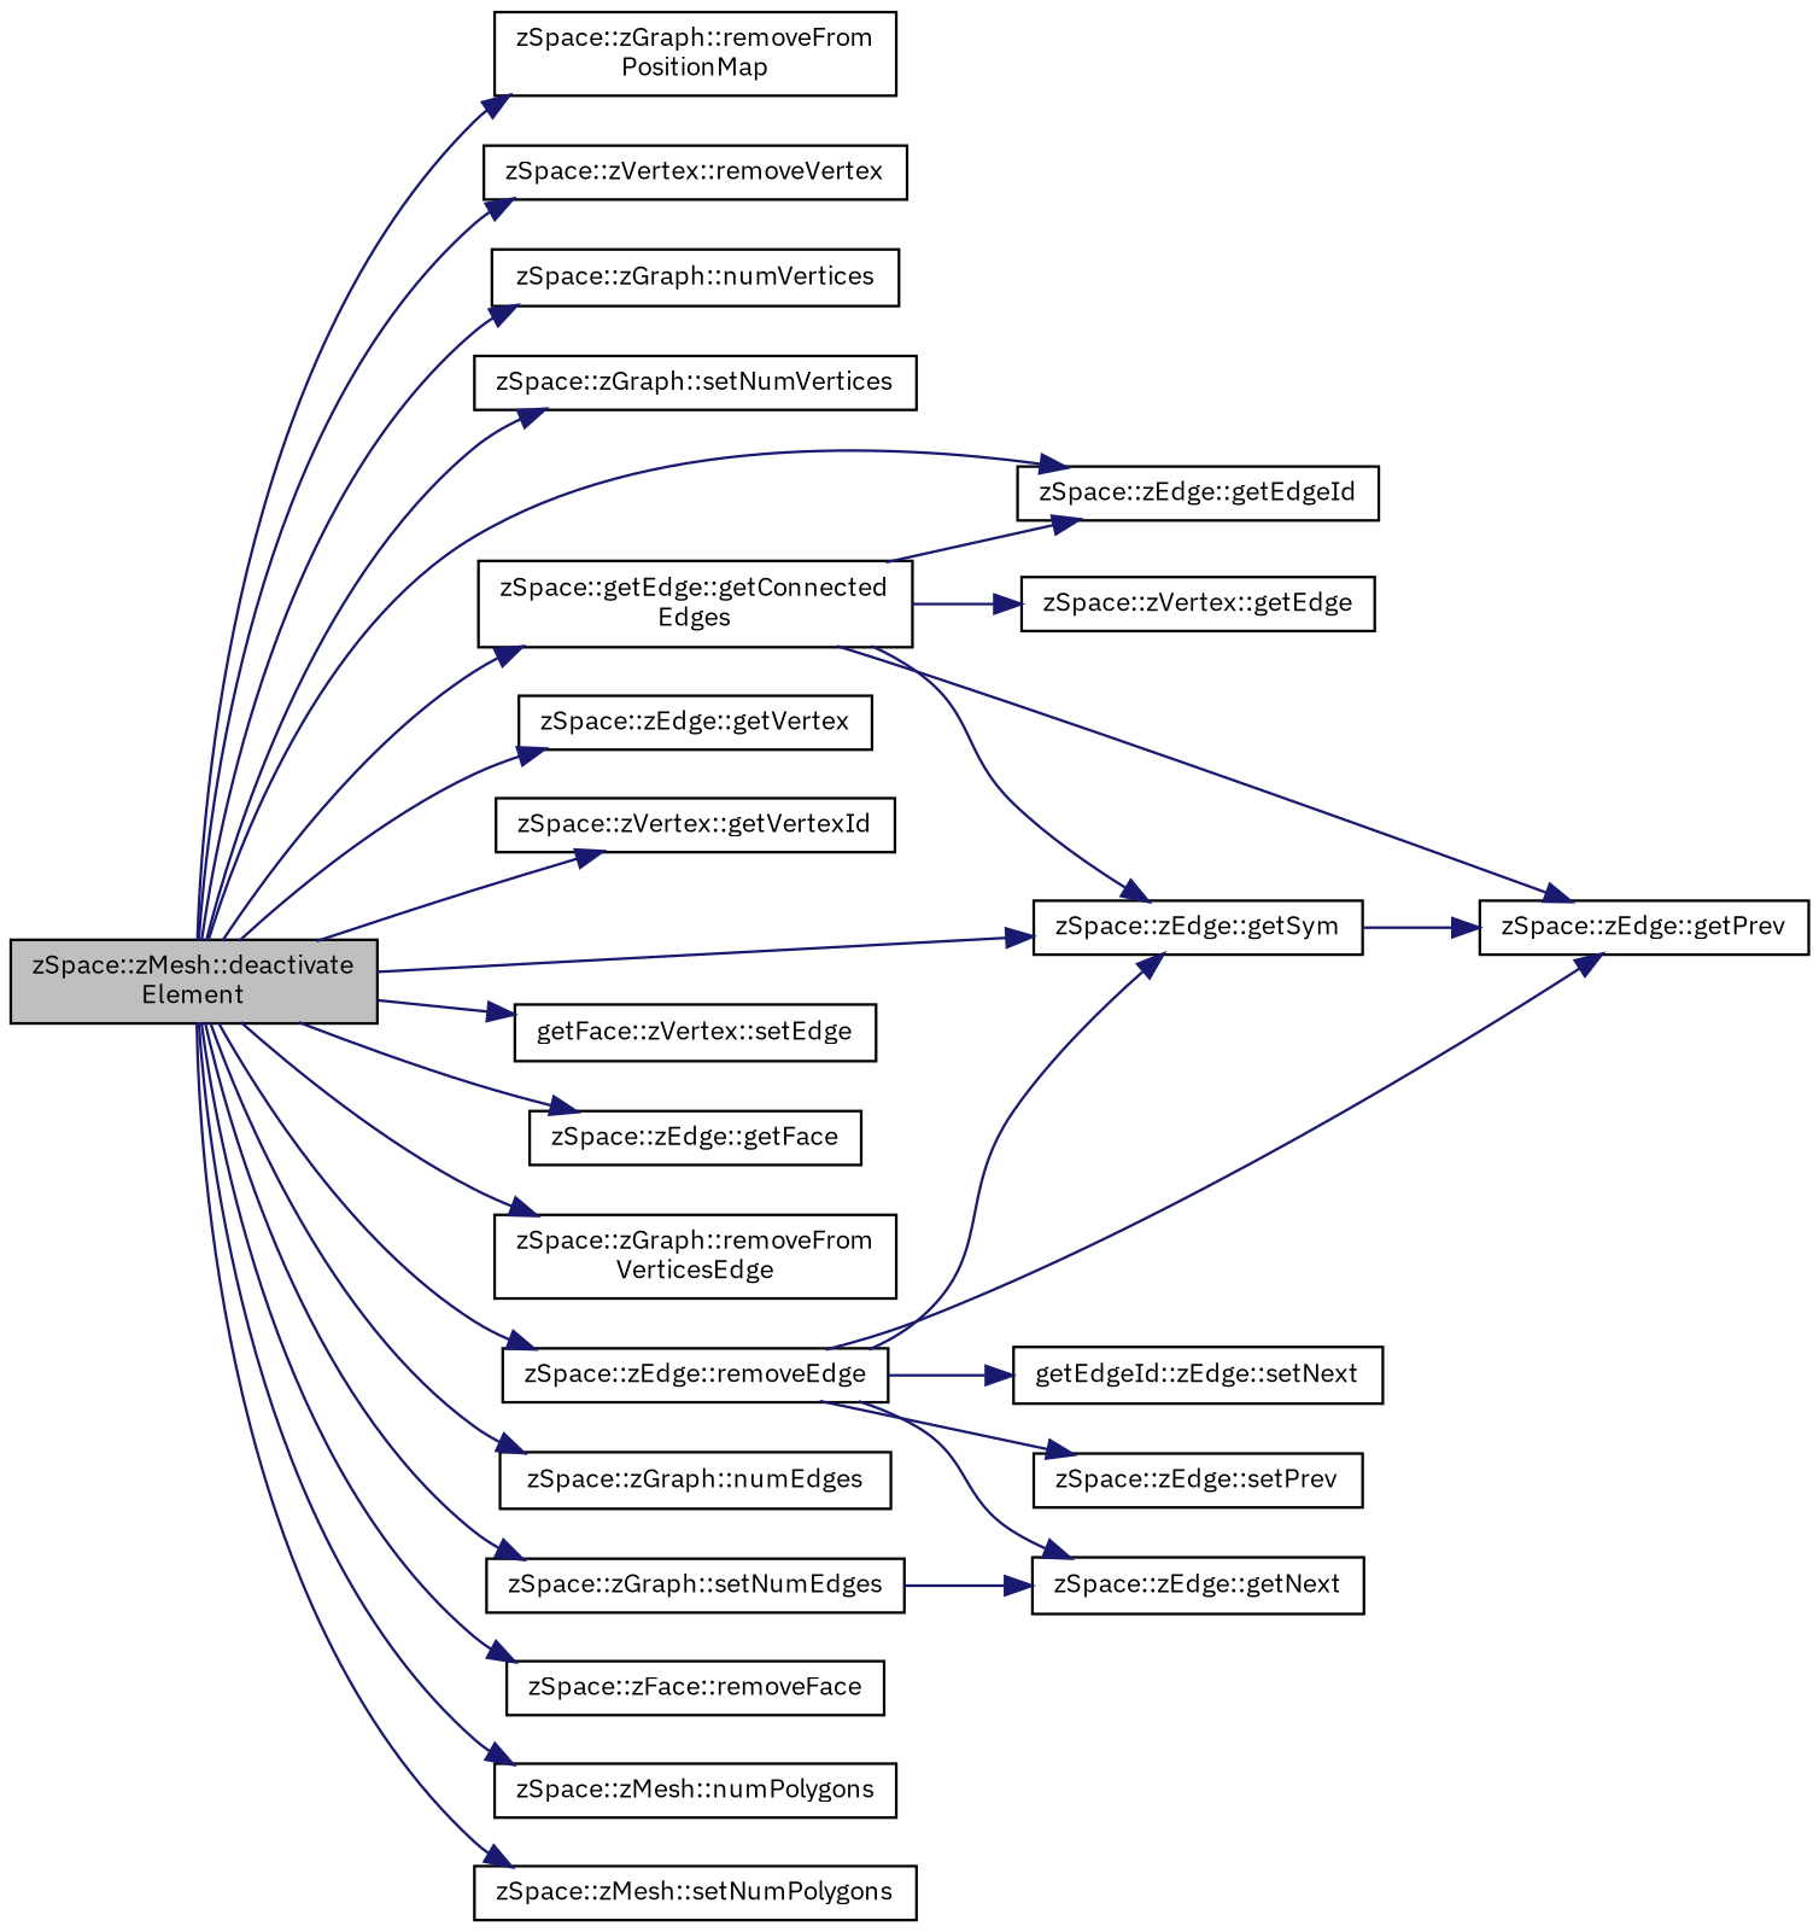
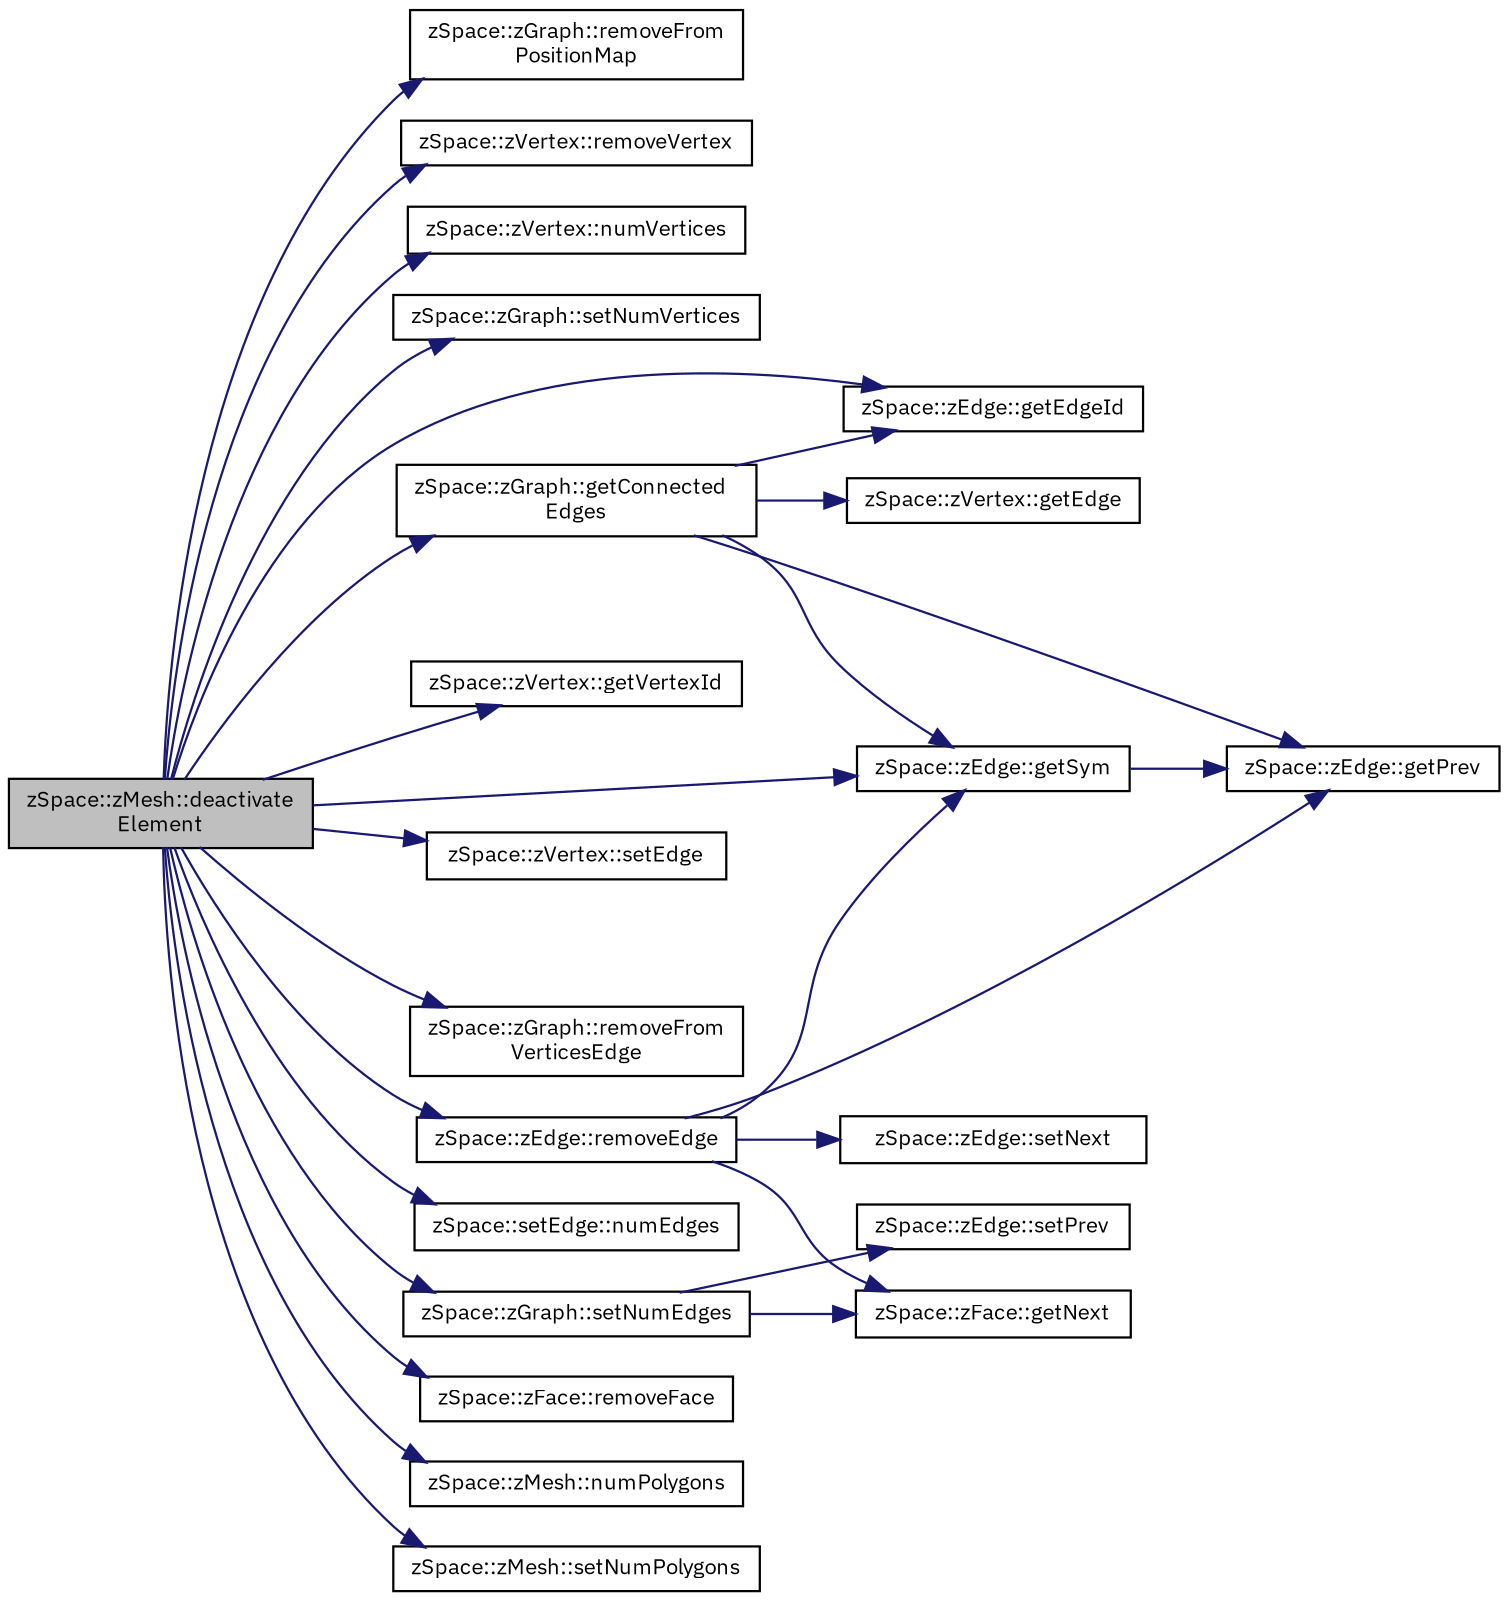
  digraph {
    fontname="IBM Plex Sans"
    rankdir=LR
    node [color=black fillcolor=white fontname="IBM Plex Sans" fontsize=10 shape=record style=filled]
    edge [color=midnightblue fontname="IBM Plex Sans" fontsize=10 labelfontname=Helvetica labelfontsize=10 style=solid]
    n1 [fillcolor=grey75 fontcolor=black height=0.2 label="zSpace::zMesh::deactivate\lElement" width=0.4]
    n2 [height=0.2 label="zSpace::zGraph::removeFrom\lPositionMap" width=0.4]
    n3 [height=0.2 label="zSpace::zVertex::removeVertex" width=0.4]
-   n4 [height=0.2 label="zSpace::zGraph::numVertices" width=0.4]
+   n4 [height=0.2 label="zSpace::zVertex::numVertices" width=0.4]
    n5 [height=0.2 label="zSpace::zGraph::setNumVertices" width=0.4]
    n6 [height=0.2 label="zSpace::zEdge::getSym" width=0.4]
    n7 [height=0.2 label="zSpace::zEdge::getEdgeId" width=0.4]
-   n8 [height=0.2 label="zSpace::zEdge::getVertex" width=0.4]
    n9 [height=0.2 label="zSpace::zVertex::getVertexId" width=0.4]
-   n10 [height=0.2 label="zSpace::getEdge::getConnected\lEdges" width=0.4]
-   n11 [height=0.2 label="getFace::zVertex::setEdge" width=0.4]
-   n12 [height=0.2 label="zSpace::zEdge::getFace" width=0.4]
+   n10 [height=0.2 label="zSpace::zGraph::getConnected\lEdges" width=0.4]
+   n11 [height=0.2 label="zSpace::zVertex::setEdge" width=0.4]
    n13 [height=0.2 label="zSpace::zGraph::removeFrom\lVerticesEdge" width=0.4]
    n14 [height=0.2 label="zSpace::zEdge::removeEdge" width=0.4]
-   n15 [height=0.2 label="zSpace::zGraph::numEdges" width=0.4]
+   n15 [height=0.2 label="zSpace::setEdge::numEdges" width=0.4]
    n16 [height=0.2 label="zSpace::zGraph::setNumEdges" width=0.4]
    n17 [height=0.2 label="zSpace::zFace::removeFace" width=0.4]
    n18 [height=0.2 label="zSpace::zMesh::numPolygons" width=0.4]
    n19 [height=0.2 label="zSpace::zMesh::setNumPolygons" width=0.4]
    n20 [height=0.2 label="zSpace::zEdge::getPrev" width=0.4]
    n21 [height=0.2 label="zSpace::zVertex::getEdge" width=0.4]
-   n22 [height=0.2 label="zSpace::zEdge::getNext" width=0.4]
+   n22 [height=0.2 label="zSpace::zFace::getNext" width=0.4]
    n23 [height=0.2 label="zSpace::zEdge::setPrev" width=0.4]
-   n24 [height=0.2 label="getEdgeId::zEdge::setNext" width=0.4]
+   n24 [height=0.2 label="zSpace::zEdge::setNext" width=0.4]
    n1 -> n2
    n1 -> n3
    n1 -> n4
    n1 -> n5
    n1 -> n6
    n1 -> n7
-   n1 -> n8
    n1 -> n9
    n1 -> n10
    n1 -> n11
-   n1 -> n12
    n1 -> n13
    n1 -> n14
    n1 -> n15
    n1 -> n16
    n1 -> n17
    n1 -> n18
    n1 -> n19
    n6 -> n20
    n10 -> n6
    n10 -> n7
    n10 -> n20
    n10 -> n21
    n14 -> n6
    n14 -> n20
    n14 -> n22
-   n14 -> n23
+   n16 -> n23
    n14 -> n24
    n16 -> n22
  }
